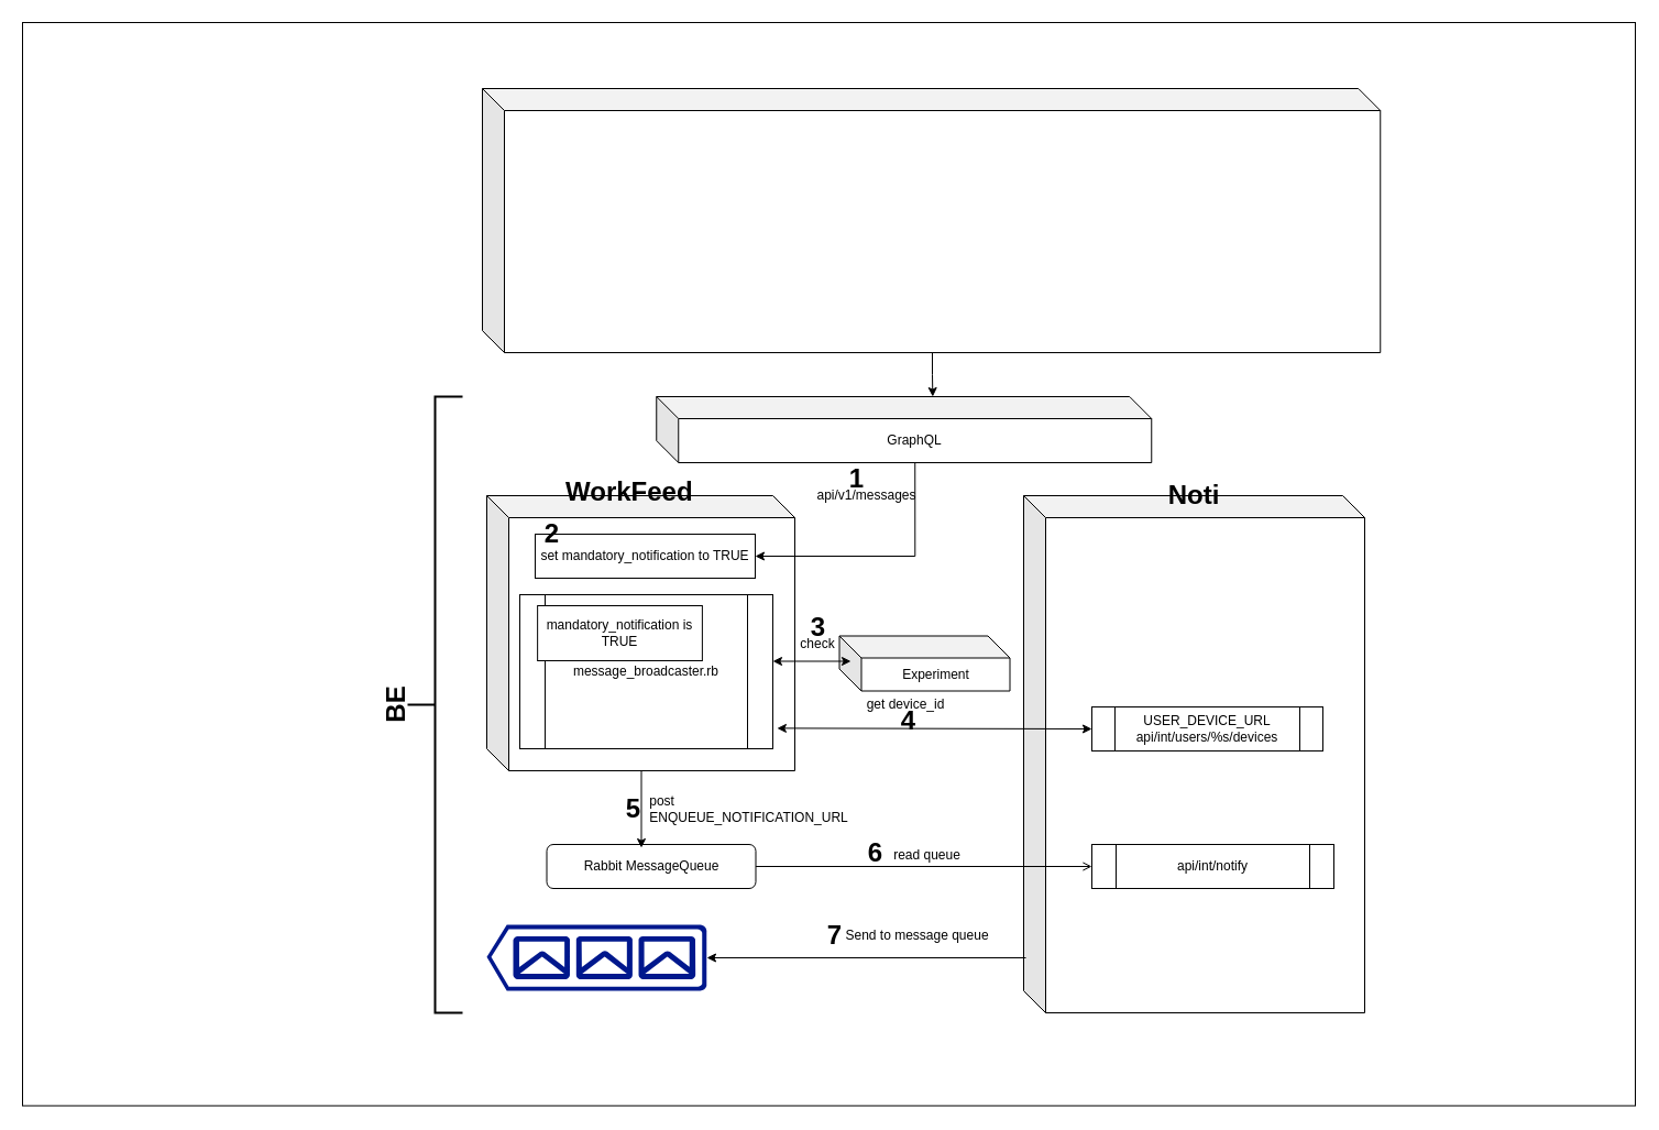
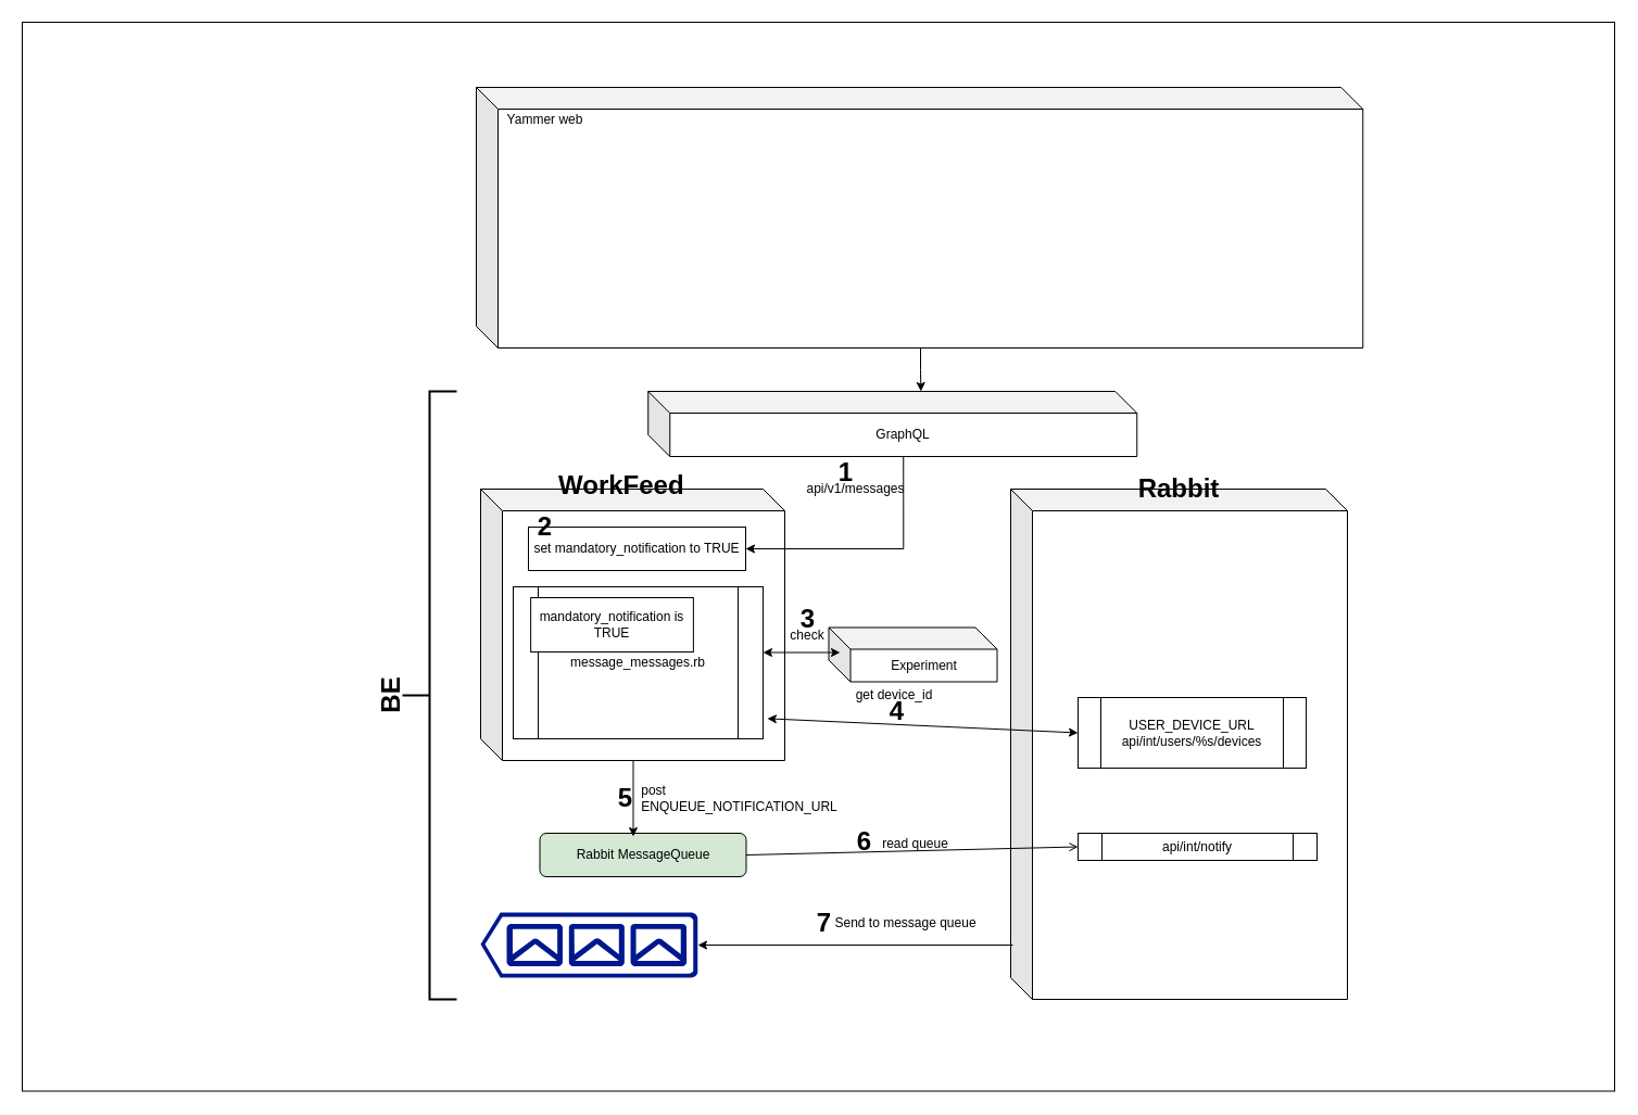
  <mxCell id="0" />
  <mxCell id="1" parent="0" />
  <mxCell id="2" value="" style="rounded=0;whiteSpace=wrap;html=1;" parent="1" vertex="1"><mxGeometry x="20" y="20" width="1466" height="984.5" as="geometry" /></mxCell>
  <mxCell id="3" value="" style="shape=cube;whiteSpace=wrap;html=1;boundedLbl=1;backgroundOutline=1;darkOpacity=0.05;darkOpacity2=0.1;" parent="1" vertex="1"><mxGeometry x="442" y="450" width="280" height="250" as="geometry" /></mxCell>
- <mxCell id="4" value="&lt;span style=&quot;white-space: normal&quot;&gt;message_broadcaster.rb&lt;/span&gt;" style="shape=process;whiteSpace=wrap;html=1;backgroundOutline=1;" parent="1" vertex="1"><mxGeometry x="472" y="540" width="230" height="140" as="geometry" /></mxCell>
+ <mxCell id="4" value="&lt;span style=&quot;white-space: normal&quot;&gt;message_messages.rb&lt;/span&gt;" style="shape=process;whiteSpace=wrap;html=1;backgroundOutline=1;" parent="1" vertex="1"><mxGeometry x="472" y="540" width="230" height="140" as="geometry" /></mxCell>
  <mxCell id="5" value="" style="shape=cube;whiteSpace=wrap;html=1;boundedLbl=1;backgroundOutline=1;darkOpacity=0.05;darkOpacity2=0.1;" parent="1" vertex="1"><mxGeometry x="930" y="450" width="310" height="470" as="geometry" /></mxCell>
- <mxCell id="6" value="USER_DEVICE_URL api/int/users/%s/devices" style="shape=process;whiteSpace=wrap;html=1;backgroundOutline=1;" parent="1" vertex="1"><mxGeometry x="992" y="642" width="210" height="40" as="geometry" /></mxCell>
+ <mxCell id="6" value="USER_DEVICE_URL api/int/users/%s/devices" style="shape=process;whiteSpace=wrap;html=1;backgroundOutline=1;" parent="1" vertex="1"><mxGeometry x="992" y="642" width="210" height="65" as="geometry" /></mxCell>
  <mxCell id="7" value="" style="endArrow=classic;startArrow=classic;html=1;entryX=1.017;entryY=0.867;entryDx=0;entryDy=0;exitX=0;exitY=0.5;exitDx=0;exitDy=0;entryPerimeter=0;" parent="1" source="6" target="4" edge="1"><mxGeometry width="50" height="50" relative="1" as="geometry"><mxPoint x="832" y="830" as="sourcePoint" /><mxPoint x="882" y="780" as="targetPoint" /><Array as="points" /></mxGeometry></mxCell>
  <mxCell id="8" value="get device_id" style="text;html=1;strokeColor=none;fillColor=none;align=center;verticalAlign=middle;whiteSpace=wrap;rounded=0;" parent="1" vertex="1"><mxGeometry x="773" y="630" width="100" height="20" as="geometry" /></mxCell>
  <mxCell id="9" value="&lt;h1&gt;&lt;b&gt;WorkFeed&lt;/b&gt;&lt;/h1&gt;" style="text;html=1;" parent="1" vertex="1"><mxGeometry x="512" y="410" width="220" height="50" as="geometry" /></mxCell>
- <mxCell id="10" value="&lt;h1&gt;&lt;b&gt;Noti&lt;/b&gt;&lt;/h1&gt;" style="text;html=1;strokeColor=none;fillColor=none;align=center;verticalAlign=middle;whiteSpace=wrap;rounded=0;" parent="1" vertex="1"><mxGeometry x="1025" y="430" width="120" height="40" as="geometry" /></mxCell>
+ <mxCell id="10" value="&lt;h1&gt;&lt;b&gt;Rabbit&lt;/b&gt;&lt;/h1&gt;" style="text;html=1;strokeColor=none;fillColor=none;align=center;verticalAlign=middle;whiteSpace=wrap;rounded=0;" parent="1" vertex="1"><mxGeometry x="1025" y="430" width="120" height="40" as="geometry" /></mxCell>
  <mxCell id="11" value="Experiment" style="shape=cube;whiteSpace=wrap;html=1;boundedLbl=1;backgroundOutline=1;darkOpacity=0.05;darkOpacity2=0.1;" parent="1" vertex="1"><mxGeometry x="762.5" y="577.5" width="155" height="50" as="geometry" /></mxCell>
  <mxCell id="12" value="" style="endArrow=classic;startArrow=classic;html=1;" parent="1" edge="1"><mxGeometry width="50" height="50" relative="1" as="geometry"><mxPoint x="702" y="600.5" as="sourcePoint" /><mxPoint x="773" y="600.5" as="targetPoint" /></mxGeometry></mxCell>
  <mxCell id="13" value="check" style="text;html=1;strokeColor=none;fillColor=none;align=center;verticalAlign=middle;whiteSpace=wrap;rounded=0;" parent="1" vertex="1"><mxGeometry x="723" y="574.5" width="40" height="20" as="geometry" /></mxCell>
  <mxCell id="14" value="mandatory_notification&amp;nbsp;is TRUE" style="rounded=0;whiteSpace=wrap;html=1;" parent="1" vertex="1"><mxGeometry x="488.13" y="550" width="149.75" height="50" as="geometry" /></mxCell>
  <mxCell id="15" value="" style="aspect=fixed;pointerEvents=1;shadow=0;dashed=0;html=1;strokeColor=none;labelPosition=center;verticalLabelPosition=bottom;verticalAlign=top;align=center;fillColor=#00188D;shape=mxgraph.azure.queue_generic;direction=west;" parent="1" vertex="1"><mxGeometry x="442" y="840" width="200" height="60" as="geometry" /></mxCell>
- <mxCell id="16" value="Rabbit MessageQueue" style="rounded=1;whiteSpace=wrap;html=1;" parent="1" vertex="1"><mxGeometry x="496.5" y="767" width="190" height="40" as="geometry" /></mxCell>
- <mxCell id="17" value="&lt;span style=&quot;text-align: left&quot;&gt;api/int/notify&lt;/span&gt;" style="shape=process;whiteSpace=wrap;html=1;backgroundOutline=1;" parent="1" vertex="1"><mxGeometry x="992" y="767" width="220" height="40" as="geometry" /></mxCell>
+ <mxCell id="16" value="Rabbit MessageQueue" style="rounded=1;whiteSpace=wrap;html=1;fillColor=#d5e8d4;" parent="1" vertex="1"><mxGeometry x="496.5" y="767" width="190" height="40" as="geometry" /></mxCell>
+ <mxCell id="17" value="&lt;span style=&quot;text-align: left&quot;&gt;api/int/notify&lt;/span&gt;" style="shape=process;whiteSpace=wrap;html=1;backgroundOutline=1;" parent="1" vertex="1"><mxGeometry x="992" y="767" width="220" height="25" as="geometry" /></mxCell>
  <mxCell id="18" value="" style="endArrow=open;html=1;exitX=1;exitY=0.5;exitDx=0;exitDy=0;entryX=0;entryY=0.5;entryDx=0;entryDy=0;" parent="1" source="16" target="17" edge="1"><mxGeometry width="50" height="50" relative="1" as="geometry"><mxPoint x="832" y="737" as="sourcePoint" /><mxPoint x="912" y="787" as="targetPoint" /></mxGeometry></mxCell>
  <mxCell id="19" value="" style="endArrow=classic;html=1;entryX=0;entryY=0.5;entryDx=0;entryDy=0;entryPerimeter=0;" parent="1" target="15" edge="1"><mxGeometry width="50" height="50" relative="1" as="geometry"><mxPoint x="932" y="870" as="sourcePoint" /><mxPoint x="982" y="820" as="targetPoint" /></mxGeometry></mxCell>
  <mxCell id="20" value="Send to message queue" style="text;html=1;align=center;verticalAlign=middle;resizable=0;points=[];autosize=1;" parent="1" vertex="1"><mxGeometry x="758" y="840" width="150" height="20" as="geometry" /></mxCell>
  <mxCell id="21" value="&lt;div style=&quot;text-align: left&quot;&gt;&lt;span&gt;post&amp;nbsp;&lt;/span&gt;&lt;/div&gt;&lt;span&gt;&lt;div style=&quot;text-align: left&quot;&gt;&lt;span&gt;ENQUEUE_NOTIFICATION_URL&lt;/span&gt;&lt;/div&gt;&lt;/span&gt;" style="text;html=1;align=center;verticalAlign=middle;resizable=0;points=[];autosize=1;" parent="1" vertex="1"><mxGeometry x="580" y="720" width="200" height="30" as="geometry" /></mxCell>
  <mxCell id="22" value="&lt;h1&gt;1&lt;/h1&gt;" style="text;html=1;align=center;verticalAlign=middle;resizable=0;points=[];autosize=1;" parent="1" vertex="1"><mxGeometry x="763" y="410" width="30" height="50" as="geometry" /></mxCell>
  <mxCell id="23" value="&lt;h1&gt;3&lt;/h1&gt;" style="text;html=1;align=center;verticalAlign=middle;resizable=0;points=[];autosize=1;" parent="1" vertex="1"><mxGeometry x="728" y="544.5" width="30" height="50" as="geometry" /></mxCell>
  <mxCell id="24" value="&lt;h1&gt;4&lt;/h1&gt;" style="text;html=1;align=center;verticalAlign=middle;resizable=0;points=[];autosize=1;" parent="1" vertex="1"><mxGeometry x="810" y="630" width="30" height="50" as="geometry" /></mxCell>
  <mxCell id="25" value="&lt;h1&gt;5&lt;/h1&gt;" style="text;html=1;align=center;verticalAlign=middle;resizable=0;points=[];autosize=1;" parent="1" vertex="1"><mxGeometry x="560" y="710" width="30" height="50" as="geometry" /></mxCell>
  <mxCell id="26" value="read queue" style="text;html=1;align=center;verticalAlign=middle;resizable=0;points=[];autosize=1;" parent="1" vertex="1"><mxGeometry x="802" y="767" width="80" height="20" as="geometry" /></mxCell>
  <mxCell id="27" value="&lt;h1&gt;6&lt;/h1&gt;" style="text;html=1;align=center;verticalAlign=middle;resizable=0;points=[];autosize=1;" parent="1" vertex="1"><mxGeometry x="780" y="750" width="30" height="50" as="geometry" /></mxCell>
  <mxCell id="28" value="&lt;h1&gt;BE&lt;/h1&gt;" style="text;html=1;strokeColor=none;fillColor=none;align=center;verticalAlign=middle;whiteSpace=wrap;rounded=0;rotation=270;" parent="1" vertex="1"><mxGeometry x="340" y="630" width="40" height="20" as="geometry" /></mxCell>
  <mxCell id="29" value="" style="strokeWidth=2;html=1;shape=mxgraph.flowchart.annotation_2;align=left;labelPosition=right;pointerEvents=1;" parent="1" vertex="1"><mxGeometry x="370" y="360" width="50" height="560" as="geometry" /></mxCell>
  <mxCell id="30" style="edgeStyle=orthogonalEdgeStyle;rounded=0;orthogonalLoop=1;jettySize=auto;html=1;exitX=0;exitY=0;exitDx=409;exitDy=70;exitPerimeter=0;entryX=0.558;entryY=0;entryDx=0;entryDy=0;entryPerimeter=0;" parent="1" source="31" target="33" edge="1"><mxGeometry relative="1" as="geometry" /></mxCell>
  <mxCell id="31" value="" style="shape=cube;whiteSpace=wrap;html=1;boundedLbl=1;backgroundOutline=1;darkOpacity=0.05;darkOpacity2=0.1;" parent="1" vertex="1"><mxGeometry x="438" y="80" width="816.25" height="240" as="geometry" /></mxCell>
  <mxCell id="32" style="edgeStyle=orthogonalEdgeStyle;rounded=0;orthogonalLoop=1;jettySize=auto;html=1;exitX=0;exitY=0;exitDx=235;exitDy=60;exitPerimeter=0;entryX=1;entryY=0.5;entryDx=0;entryDy=0;" parent="1" source="33" target="34" edge="1"><mxGeometry relative="1" as="geometry" /></mxCell>
  <mxCell id="33" value="GraphQL" style="shape=cube;whiteSpace=wrap;html=1;boundedLbl=1;backgroundOutline=1;darkOpacity=0.05;darkOpacity2=0.1;" parent="1" vertex="1"><mxGeometry x="596.25" y="360" width="450" height="60" as="geometry" /></mxCell>
  <mxCell id="34" value="&lt;span&gt;set mandatory_notification to TRUE&lt;/span&gt;" style="whiteSpace=wrap;html=1;" parent="1" vertex="1"><mxGeometry x="486" y="485" width="200" height="40" as="geometry" /></mxCell>
  <mxCell id="35" value="api/v1/messages" style="text;html=1;align=center;verticalAlign=middle;resizable=0;points=[];autosize=1;" parent="1" vertex="1"><mxGeometry x="732" y="440" width="110" height="20" as="geometry" /></mxCell>
  <mxCell id="36" value="" style="endArrow=classic;html=1;" parent="1" edge="1"><mxGeometry width="50" height="50" relative="1" as="geometry"><mxPoint x="582.51" y="700" as="sourcePoint" /><mxPoint x="582.51" y="770" as="targetPoint" /></mxGeometry></mxCell>
  <mxCell id="37" value="&lt;h1&gt;2&lt;/h1&gt;" style="text;html=1;align=center;verticalAlign=middle;resizable=0;points=[];autosize=1;" parent="1" vertex="1"><mxGeometry x="486" y="460" width="30" height="50" as="geometry" /></mxCell>
  <mxCell id="38" value="&lt;h1&gt;7&lt;/h1&gt;" style="text;html=1;align=center;verticalAlign=middle;resizable=0;points=[];autosize=1;" parent="1" vertex="1"><mxGeometry x="743" y="825" width="30" height="50" as="geometry" /></mxCell>
+ <mxCell id="39" value="Yammer web&lt;br&gt;" style="text;html=1;align=center;verticalAlign=middle;resizable=0;points=[];autosize=1;" vertex="1" parent="1"><mxGeometry x="456" y="100" width="90" height="20" as="geometry" /></mxCell>
